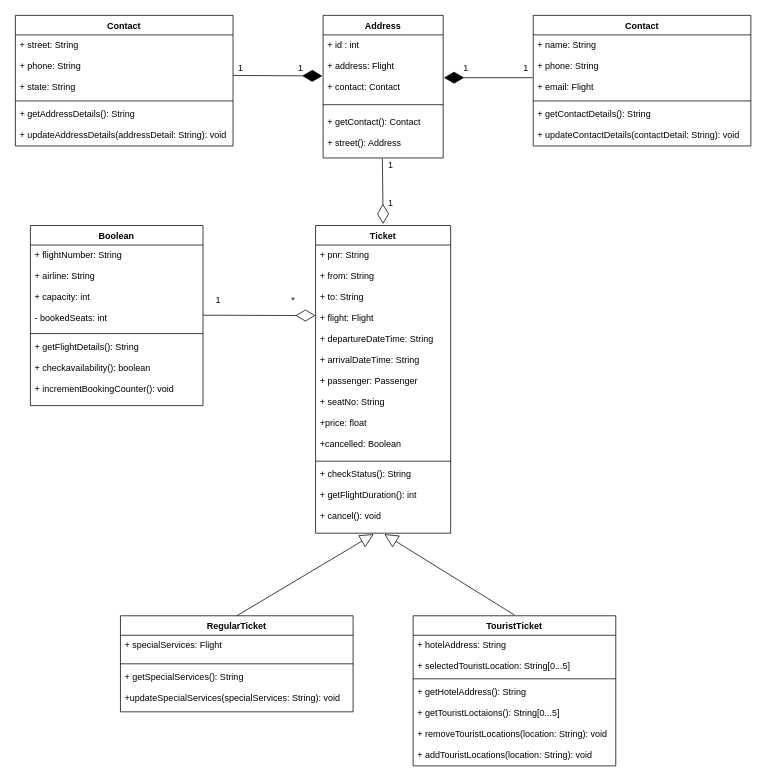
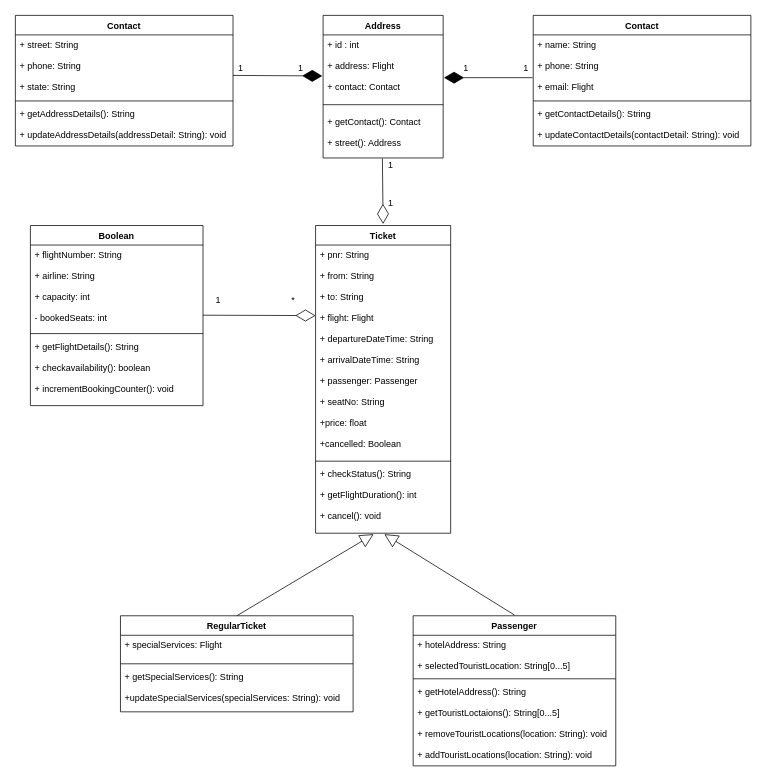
  <mxCell id="0" />
  <mxCell id="1" parent="0" />
  <mxCell id="2" value="Address" style="swimlane;fontStyle=1;align=center;verticalAlign=top;childLayout=stackLayout;horizontal=1;startSize=26;horizontalStack=0;resizeParent=1;resizeParentMax=0;resizeLast=0;collapsible=1;marginBottom=0;" vertex="1" parent="1"><mxGeometry x="430" y="20" width="160" height="190" as="geometry" /></mxCell>
  <mxCell id="3" value="+ id : int &#10;&#10;+ address: Flight&#10;&#10;+ contact: Contact" style="text;strokeColor=none;fillColor=none;align=left;verticalAlign=top;spacingLeft=4;spacingRight=4;overflow=hidden;rotatable=0;points=[[0,0.5],[1,0.5]];portConstraint=eastwest;" vertex="1" parent="2"><mxGeometry y="26" width="160" height="84" as="geometry" /></mxCell>
  <mxCell id="4" value="" style="endArrow=diamondThin;endFill=1;endSize=24;html=1;entryX=-0.006;entryY=0.651;entryDx=0;entryDy=0;entryPerimeter=0;" edge="1" parent="2" target="3"><mxGeometry width="160" relative="1" as="geometry"><mxPoint x="-120" y="80" as="sourcePoint" /><mxPoint x="40" y="80" as="targetPoint" /></mxGeometry></mxCell>
  <mxCell id="5" value="" style="line;strokeWidth=1;fillColor=none;align=left;verticalAlign=middle;spacingTop=-1;spacingLeft=3;spacingRight=3;rotatable=0;labelPosition=right;points=[];portConstraint=eastwest;" vertex="1" parent="2"><mxGeometry y="110" width="160" height="18" as="geometry" /></mxCell>
  <mxCell id="6" value="+ getContact(): Contact&#10;&#10;+ street(): Address" style="text;strokeColor=none;fillColor=none;align=left;verticalAlign=top;spacingLeft=4;spacingRight=4;overflow=hidden;rotatable=0;points=[[0,0.5],[1,0.5]];portConstraint=eastwest;" vertex="1" parent="2"><mxGeometry y="128" width="160" height="62" as="geometry" /></mxCell>
  <mxCell id="7" value="Contact" style="swimlane;fontStyle=1;align=center;verticalAlign=top;childLayout=stackLayout;horizontal=1;startSize=26;horizontalStack=0;resizeParent=1;resizeParentMax=0;resizeLast=0;collapsible=1;marginBottom=0;" vertex="1" parent="1"><mxGeometry x="710" y="20" width="290" height="174" as="geometry" /></mxCell>
  <mxCell id="8" value="+ name: String&#10;&#10;+ phone: String&#10;&#10;+ email: Flight" style="text;strokeColor=none;fillColor=none;align=left;verticalAlign=top;spacingLeft=4;spacingRight=4;overflow=hidden;rotatable=0;points=[[0,0.5],[1,0.5]];portConstraint=eastwest;" vertex="1" parent="7"><mxGeometry y="26" width="290" height="84" as="geometry" /></mxCell>
  <mxCell id="9" value="" style="line;strokeWidth=1;fillColor=none;align=left;verticalAlign=middle;spacingTop=-1;spacingLeft=3;spacingRight=3;rotatable=0;labelPosition=right;points=[];portConstraint=eastwest;" vertex="1" parent="7"><mxGeometry y="110" width="290" height="8" as="geometry" /></mxCell>
  <mxCell id="10" value="+ getContactDetails(): String&#10;&#10;+ updateContactDetails(contactDetail: String): void" style="text;strokeColor=none;fillColor=none;align=left;verticalAlign=top;spacingLeft=4;spacingRight=4;overflow=hidden;rotatable=0;points=[[0,0.5],[1,0.5]];portConstraint=eastwest;" vertex="1" parent="7"><mxGeometry y="118" width="290" height="56" as="geometry" /></mxCell>
  <mxCell id="11" value="Contact" style="swimlane;fontStyle=1;align=center;verticalAlign=top;childLayout=stackLayout;horizontal=1;startSize=26;horizontalStack=0;resizeParent=1;resizeParentMax=0;resizeLast=0;collapsible=1;marginBottom=0;" vertex="1" parent="1"><mxGeometry x="20" y="20" width="290" height="174" as="geometry" /></mxCell>
  <mxCell id="12" value="+ street: String&#10;&#10;+ phone: String&#10;&#10;+ state: String" style="text;strokeColor=none;fillColor=none;align=left;verticalAlign=top;spacingLeft=4;spacingRight=4;overflow=hidden;rotatable=0;points=[[0,0.5],[1,0.5]];portConstraint=eastwest;" vertex="1" parent="11"><mxGeometry y="26" width="290" height="84" as="geometry" /></mxCell>
  <mxCell id="13" value="" style="line;strokeWidth=1;fillColor=none;align=left;verticalAlign=middle;spacingTop=-1;spacingLeft=3;spacingRight=3;rotatable=0;labelPosition=right;points=[];portConstraint=eastwest;" vertex="1" parent="11"><mxGeometry y="110" width="290" height="8" as="geometry" /></mxCell>
  <mxCell id="14" value="+ getAddressDetails(): String&#10;&#10;+ updateAddressDetails(addressDetail: String): void" style="text;strokeColor=none;fillColor=none;align=left;verticalAlign=top;spacingLeft=4;spacingRight=4;overflow=hidden;rotatable=0;points=[[0,0.5],[1,0.5]];portConstraint=eastwest;" vertex="1" parent="11"><mxGeometry y="118" width="290" height="56" as="geometry" /></mxCell>
  <mxCell id="15" value="Boolean" style="swimlane;fontStyle=1;align=center;verticalAlign=top;childLayout=stackLayout;horizontal=1;startSize=26;horizontalStack=0;resizeParent=1;resizeParentMax=0;resizeLast=0;collapsible=1;marginBottom=0;" vertex="1" parent="1"><mxGeometry x="40" y="300" width="230" height="240" as="geometry" /></mxCell>
  <mxCell id="16" value="+ flightNumber: String&#10;&#10;+ airline: String&#10;&#10;+ capacity: int&#10;&#10;- bookedSeats: int" style="text;strokeColor=none;fillColor=none;align=left;verticalAlign=top;spacingLeft=4;spacingRight=4;overflow=hidden;rotatable=0;points=[[0,0.5],[1,0.5]];portConstraint=eastwest;" vertex="1" parent="15"><mxGeometry y="26" width="230" height="114" as="geometry" /></mxCell>
  <mxCell id="17" value="" style="line;strokeWidth=1;fillColor=none;align=left;verticalAlign=middle;spacingTop=-1;spacingLeft=3;spacingRight=3;rotatable=0;labelPosition=right;points=[];portConstraint=eastwest;" vertex="1" parent="15"><mxGeometry y="140" width="230" height="8" as="geometry" /></mxCell>
  <mxCell id="18" value="+ getFlightDetails(): String&#10;&#10;+ checkavailability(): boolean&#10;&#10;+ incrementBookingCounter(): void" style="text;strokeColor=none;fillColor=none;align=left;verticalAlign=top;spacingLeft=4;spacingRight=4;overflow=hidden;rotatable=0;points=[[0,0.5],[1,0.5]];portConstraint=eastwest;" vertex="1" parent="15"><mxGeometry y="148" width="230" height="92" as="geometry" /></mxCell>
  <mxCell id="19" value="Ticket" style="swimlane;fontStyle=1;align=center;verticalAlign=top;childLayout=stackLayout;horizontal=1;startSize=26;horizontalStack=0;resizeParent=1;resizeParentMax=0;resizeLast=0;collapsible=1;marginBottom=0;" vertex="1" parent="1"><mxGeometry x="420" y="300" width="180" height="410" as="geometry" /></mxCell>
  <mxCell id="20" value="+ pnr: String&#10;&#10;+ from: String&#10;&#10;+ to: String&#10;&#10;+ flight: Flight&#10;&#10;+ departureDateTime: String&#10;&#10;+ arrivalDateTime: String&#10;&#10;+ passenger: Passenger&#10;&#10;+ seatNo: String&#10;&#10;+price: float&#10;&#10;+cancelled: Boolean&#10;&#10;" style="text;strokeColor=none;fillColor=none;align=left;verticalAlign=top;spacingLeft=4;spacingRight=4;overflow=hidden;rotatable=0;points=[[0,0.5],[1,0.5]];portConstraint=eastwest;" vertex="1" parent="19"><mxGeometry y="26" width="180" height="284" as="geometry" /></mxCell>
  <mxCell id="21" value="" style="line;strokeWidth=1;fillColor=none;align=left;verticalAlign=middle;spacingTop=-1;spacingLeft=3;spacingRight=3;rotatable=0;labelPosition=right;points=[];portConstraint=eastwest;" vertex="1" parent="19"><mxGeometry y="310" width="180" height="8" as="geometry" /></mxCell>
  <mxCell id="22" value="+ checkStatus(): String&#10;&#10;+ getFlightDuration(): int&#10;&#10;+ cancel(): void" style="text;strokeColor=none;fillColor=none;align=left;verticalAlign=top;spacingLeft=4;spacingRight=4;overflow=hidden;rotatable=0;points=[[0,0.5],[1,0.5]];portConstraint=eastwest;" vertex="1" parent="19"><mxGeometry y="318" width="180" height="92" as="geometry" /></mxCell>
- <mxCell id="23" value="TouristTicket" style="swimlane;fontStyle=1;align=center;verticalAlign=top;childLayout=stackLayout;horizontal=1;startSize=26;horizontalStack=0;resizeParent=1;resizeParentMax=0;resizeLast=0;collapsible=1;marginBottom=0;" vertex="1" parent="1"><mxGeometry x="550" y="820" width="270" height="200" as="geometry" /></mxCell>
+ <mxCell id="23" value="Passenger" style="swimlane;fontStyle=1;align=center;verticalAlign=top;childLayout=stackLayout;horizontal=1;startSize=26;horizontalStack=0;resizeParent=1;resizeParentMax=0;resizeLast=0;collapsible=1;marginBottom=0;" vertex="1" parent="1"><mxGeometry x="550" y="820" width="270" height="200" as="geometry" /></mxCell>
  <mxCell id="24" value="+ hotelAddress: String&#10;&#10;+ selectedTouristLocation: String[0...5]&#10;" style="text;strokeColor=none;fillColor=none;align=left;verticalAlign=top;spacingLeft=4;spacingRight=4;overflow=hidden;rotatable=0;points=[[0,0.5],[1,0.5]];portConstraint=eastwest;" vertex="1" parent="23"><mxGeometry y="26" width="270" height="54" as="geometry" /></mxCell>
  <mxCell id="25" value="" style="line;strokeWidth=1;fillColor=none;align=left;verticalAlign=middle;spacingTop=-1;spacingLeft=3;spacingRight=3;rotatable=0;labelPosition=right;points=[];portConstraint=eastwest;" vertex="1" parent="23"><mxGeometry y="80" width="270" height="8" as="geometry" /></mxCell>
  <mxCell id="26" value="+ getHotelAddress(): String&#10;&#10;+ getTouristLoctaions(): String[0...5]&#10;&#10;+ removeTouristLocations(location: String): void&#10;&#10;+ addTouristLocations(location: String): void" style="text;strokeColor=none;fillColor=none;align=left;verticalAlign=top;spacingLeft=4;spacingRight=4;overflow=hidden;rotatable=0;points=[[0,0.5],[1,0.5]];portConstraint=eastwest;" vertex="1" parent="23"><mxGeometry y="88" width="270" height="112" as="geometry" /></mxCell>
  <mxCell id="27" value="RegularTicket" style="swimlane;fontStyle=1;align=center;verticalAlign=top;childLayout=stackLayout;horizontal=1;startSize=26;horizontalStack=0;resizeParent=1;resizeParentMax=0;resizeLast=0;collapsible=1;marginBottom=0;" vertex="1" parent="1"><mxGeometry x="160" y="820" width="310" height="128" as="geometry" /></mxCell>
  <mxCell id="28" value="+ specialServices: Flight" style="text;strokeColor=none;fillColor=none;align=left;verticalAlign=top;spacingLeft=4;spacingRight=4;overflow=hidden;rotatable=0;points=[[0,0.5],[1,0.5]];portConstraint=eastwest;" vertex="1" parent="27"><mxGeometry y="26" width="310" height="34" as="geometry" /></mxCell>
  <mxCell id="29" value="" style="line;strokeWidth=1;fillColor=none;align=left;verticalAlign=middle;spacingTop=-1;spacingLeft=3;spacingRight=3;rotatable=0;labelPosition=right;points=[];portConstraint=eastwest;" vertex="1" parent="27"><mxGeometry y="60" width="310" height="8" as="geometry" /></mxCell>
  <mxCell id="30" value="+ getSpecialServices(): String&#10;&#10;+updateSpecialServices(specialServices: String): void" style="text;strokeColor=none;fillColor=none;align=left;verticalAlign=top;spacingLeft=4;spacingRight=4;overflow=hidden;rotatable=0;points=[[0,0.5],[1,0.5]];portConstraint=eastwest;" vertex="1" parent="27"><mxGeometry y="68" width="310" height="60" as="geometry" /></mxCell>
  <mxCell id="31" value="1" style="text;html=1;align=center;verticalAlign=middle;resizable=0;points=[];autosize=1;" vertex="1" parent="1"><mxGeometry x="310" y="80" width="20" height="20" as="geometry" /></mxCell>
  <mxCell id="32" value="1" style="text;html=1;align=center;verticalAlign=middle;resizable=0;points=[];autosize=1;" vertex="1" parent="1"><mxGeometry x="390" y="80" width="20" height="20" as="geometry" /></mxCell>
  <mxCell id="33" value="" style="endArrow=diamondThin;endFill=1;endSize=24;html=1;" edge="1" parent="1"><mxGeometry width="160" relative="1" as="geometry"><mxPoint x="709" y="103" as="sourcePoint" /><mxPoint x="591" y="103" as="targetPoint" /></mxGeometry></mxCell>
  <mxCell id="34" value="1" style="text;html=1;align=center;verticalAlign=middle;resizable=0;points=[];autosize=1;" vertex="1" parent="1"><mxGeometry x="690" y="80" width="20" height="20" as="geometry" /></mxCell>
  <mxCell id="35" value="1" style="text;html=1;align=center;verticalAlign=middle;resizable=0;points=[];autosize=1;" vertex="1" parent="1"><mxGeometry x="610" y="80" width="20" height="20" as="geometry" /></mxCell>
  <mxCell id="36" value="" style="endArrow=diamondThin;endFill=0;endSize=24;html=1;entryX=0.5;entryY=0;entryDx=0;entryDy=0;exitX=0.494;exitY=1.043;exitDx=0;exitDy=0;exitPerimeter=0;" edge="1" parent="1"><mxGeometry width="160" relative="1" as="geometry"><mxPoint x="509.04" y="210.666" as="sourcePoint" /><mxPoint x="510" y="298" as="targetPoint" /></mxGeometry></mxCell>
  <mxCell id="37" value="1" style="text;html=1;align=center;verticalAlign=middle;resizable=0;points=[];autosize=1;" vertex="1" parent="1"><mxGeometry x="510" y="210" width="20" height="20" as="geometry" /></mxCell>
  <mxCell id="38" value="1" style="text;html=1;align=center;verticalAlign=middle;resizable=0;points=[];autosize=1;" vertex="1" parent="1"><mxGeometry x="510" y="260" width="20" height="20" as="geometry" /></mxCell>
  <mxCell id="39" value="" style="endArrow=diamondThin;endFill=0;endSize=24;html=1;" edge="1" parent="1"><mxGeometry width="160" relative="1" as="geometry"><mxPoint x="270" y="419.5" as="sourcePoint" /><mxPoint x="420" y="420" as="targetPoint" /></mxGeometry></mxCell>
  <mxCell id="40" value="*" style="text;html=1;align=center;verticalAlign=middle;resizable=0;points=[];autosize=1;" vertex="1" parent="1"><mxGeometry x="380" y="390" width="20" height="20" as="geometry" /></mxCell>
  <mxCell id="41" value="1" style="text;html=1;align=center;verticalAlign=middle;resizable=0;points=[];autosize=1;" vertex="1" parent="1"><mxGeometry x="280" y="390" width="20" height="20" as="geometry" /></mxCell>
  <mxCell id="42" value="Extends" style="endArrow=block;endSize=16;endFill=0;labelBackgroundColor=none;noLabel=1;fontColor=none;entryX=0.509;entryY=1.014;entryDx=0;entryDy=0;entryPerimeter=0;" edge="1" parent="1" target="22"><mxGeometry x="0.496" y="-147" width="160" relative="1" as="geometry"><mxPoint x="685" y="819" as="sourcePoint" /><mxPoint x="530" y="714" as="targetPoint" /><Array as="points" /><mxPoint as="offset" /></mxGeometry></mxCell>
  <mxCell id="43" value="Extends" style="endArrow=block;endSize=16;endFill=0;labelBackgroundColor=none;noLabel=1;fontColor=none;entryX=0.43;entryY=1.014;entryDx=0;entryDy=0;entryPerimeter=0;exitX=0.5;exitY=0;exitDx=0;exitDy=0;" edge="1" parent="1" source="27" target="22"><mxGeometry x="0.496" y="-147" width="160" relative="1" as="geometry"><mxPoint x="450" y="930" as="sourcePoint" /><mxPoint x="610" y="930" as="targetPoint" /><Array as="points" /><mxPoint as="offset" /></mxGeometry></mxCell>
